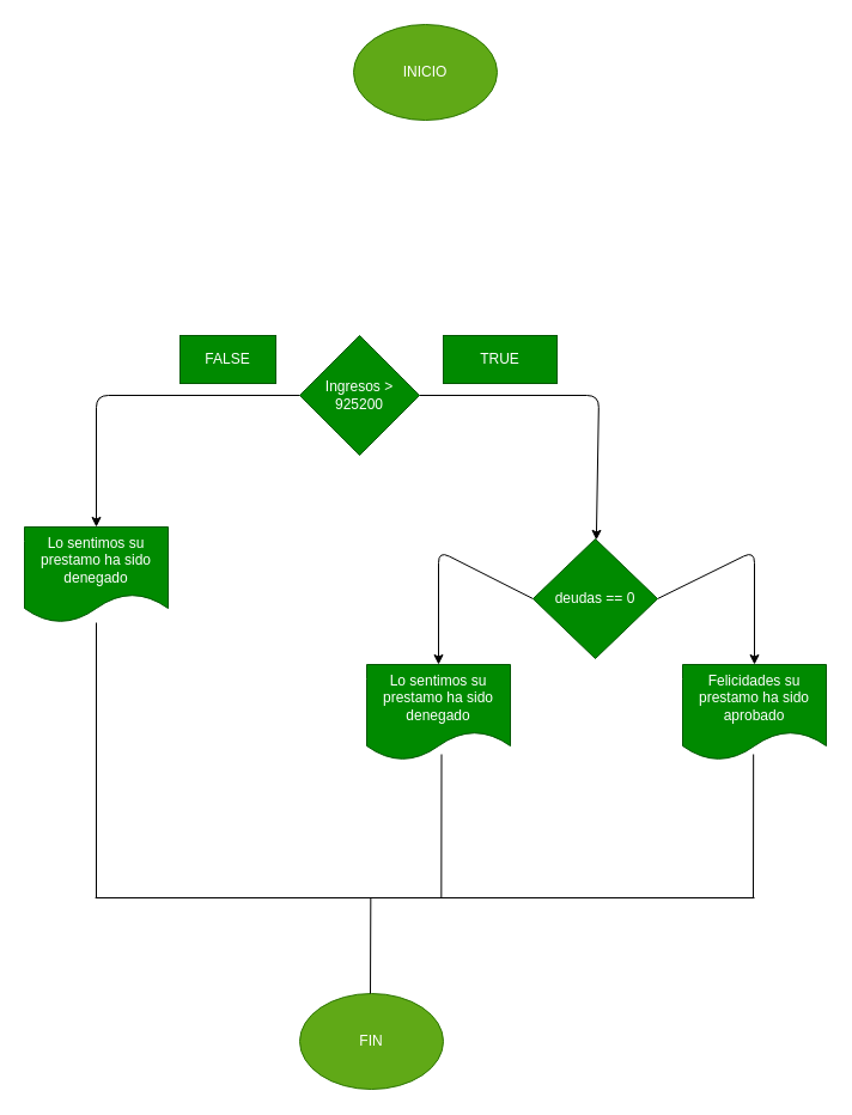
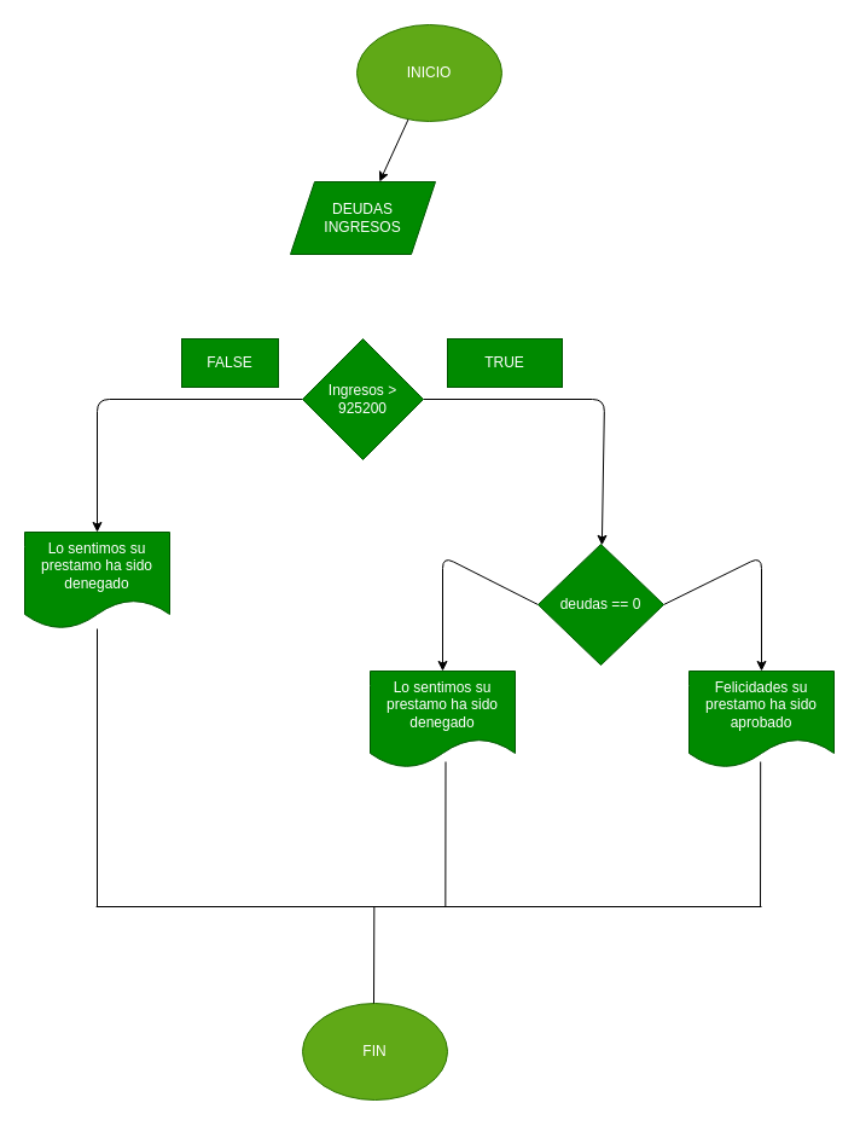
  <mxCell id="0" />
  <mxCell id="1" parent="0" />
+ <mxCell id="2" value="" style="edgeStyle=none;html=1;" edge="1" parent="1" source="3" target="4"><mxGeometry relative="1" as="geometry" /></mxCell>
  <mxCell id="3" value="INICIO" style="ellipse;whiteSpace=wrap;html=1;fillColor=#60a917;fontColor=#ffffff;strokeColor=#2D7600;" vertex="1" parent="1"><mxGeometry x="295" y="20" width="120" height="80" as="geometry" /></mxCell>
+ <mxCell id="4" value="DEUDAS&lt;br&gt;INGRESOS" style="shape=parallelogram;perimeter=parallelogramPerimeter;whiteSpace=wrap;html=1;fixedSize=1;fillColor=#008a00;fontColor=#ffffff;strokeColor=#005700;" vertex="1" parent="1"><mxGeometry x="240" y="150" width="120" height="60" as="geometry" /></mxCell>
  <mxCell id="5" value="" style="edgeStyle=none;html=1;" edge="1" parent="1" source="7" target="10"><mxGeometry relative="1" as="geometry"><Array as="points"><mxPoint x="500" y="330" /></Array></mxGeometry></mxCell>
  <mxCell id="6" style="edgeStyle=none;html=1;exitX=0;exitY=0.5;exitDx=0;exitDy=0;entryX=0.5;entryY=0;entryDx=0;entryDy=0;" edge="1" parent="1" source="7" target="12"><mxGeometry relative="1" as="geometry"><Array as="points"><mxPoint x="80" y="330" /></Array></mxGeometry></mxCell>
  <mxCell id="7" value="Ingresos &amp;gt; 925200" style="rhombus;whiteSpace=wrap;html=1;fillColor=#008a00;fontColor=#ffffff;strokeColor=#005700;" vertex="1" parent="1"><mxGeometry x="250" y="280" width="100" height="100" as="geometry" /></mxCell>
  <mxCell id="8" style="edgeStyle=none;html=1;exitX=0;exitY=0.5;exitDx=0;exitDy=0;entryX=0.5;entryY=0;entryDx=0;entryDy=0;" edge="1" parent="1" source="10" target="13"><mxGeometry relative="1" as="geometry"><Array as="points"><mxPoint x="366" y="460" /></Array></mxGeometry></mxCell>
  <mxCell id="9" style="edgeStyle=none;html=1;exitX=1;exitY=0.5;exitDx=0;exitDy=0;entryX=0.5;entryY=0;entryDx=0;entryDy=0;" edge="1" parent="1" source="10" target="11"><mxGeometry relative="1" as="geometry"><Array as="points"><mxPoint x="630" y="460" /></Array></mxGeometry></mxCell>
  <mxCell id="10" value="deudas == 0" style="rhombus;whiteSpace=wrap;html=1;fillColor=#008a00;fontColor=#ffffff;strokeColor=#005700;" vertex="1" parent="1"><mxGeometry x="445" y="450" width="104" height="100" as="geometry" /></mxCell>
  <mxCell id="11" value="Felicidades su prestamo ha sido aprobado" style="shape=document;whiteSpace=wrap;html=1;boundedLbl=1;fillColor=#008a00;fontColor=#ffffff;strokeColor=#005700;" vertex="1" parent="1"><mxGeometry x="570" y="555" width="120" height="80" as="geometry" /></mxCell>
  <mxCell id="12" value="Lo sentimos su prestamo ha sido denegado" style="shape=document;whiteSpace=wrap;html=1;boundedLbl=1;fillColor=#008a00;fontColor=#ffffff;strokeColor=#005700;" vertex="1" parent="1"><mxGeometry x="20" y="440" width="120" height="80" as="geometry" /></mxCell>
  <mxCell id="13" value="Lo sentimos su prestamo ha sido denegado" style="shape=document;whiteSpace=wrap;html=1;boundedLbl=1;fillColor=#008a00;fontColor=#ffffff;strokeColor=#005700;" vertex="1" parent="1"><mxGeometry x="306" y="555" width="120" height="80" as="geometry" /></mxCell>
  <mxCell id="14" value="FALSE" style="whiteSpace=wrap;html=1;fillColor=#008a00;fontColor=#ffffff;strokeColor=#005700;" vertex="1" parent="1"><mxGeometry x="150" y="280" width="80" height="40" as="geometry" /></mxCell>
  <mxCell id="15" value="TRUE" style="whiteSpace=wrap;html=1;fillColor=#008a00;fontColor=#ffffff;strokeColor=#005700;" vertex="1" parent="1"><mxGeometry x="370" y="280" width="95" height="40" as="geometry" /></mxCell>
  <mxCell id="16" value="FIN" style="ellipse;whiteSpace=wrap;html=1;fillColor=#60a917;fontColor=#ffffff;strokeColor=#2D7600;" vertex="1" parent="1"><mxGeometry x="250" y="830" width="120" height="80" as="geometry" /></mxCell>
  <mxCell id="17" value="" style="endArrow=none;html=1;" edge="1" parent="1"><mxGeometry width="50" height="50" relative="1" as="geometry"><mxPoint x="80" y="750" as="sourcePoint" /><mxPoint x="80" y="520" as="targetPoint" /></mxGeometry></mxCell>
  <mxCell id="18" value="" style="endArrow=none;html=1;" edge="1" parent="1"><mxGeometry width="50" height="50" relative="1" as="geometry"><mxPoint x="79.17" y="750" as="sourcePoint" /><mxPoint x="630" y="750" as="targetPoint" /></mxGeometry></mxCell>
  <mxCell id="19" value="" style="endArrow=none;html=1;" edge="1" parent="1"><mxGeometry width="50" height="50" relative="1" as="geometry"><mxPoint x="629" y="750" as="sourcePoint" /><mxPoint x="629.17" y="630" as="targetPoint" /></mxGeometry></mxCell>
  <mxCell id="20" value="" style="endArrow=none;html=1;" edge="1" parent="1"><mxGeometry width="50" height="50" relative="1" as="geometry"><mxPoint x="368.33" y="750" as="sourcePoint" /><mxPoint x="368.5" y="630" as="targetPoint" /></mxGeometry></mxCell>
  <mxCell id="21" value="" style="endArrow=none;html=1;" edge="1" parent="1"><mxGeometry width="50" height="50" relative="1" as="geometry"><mxPoint x="309" y="830" as="sourcePoint" /><mxPoint x="309.34" y="750" as="targetPoint" /></mxGeometry></mxCell>
